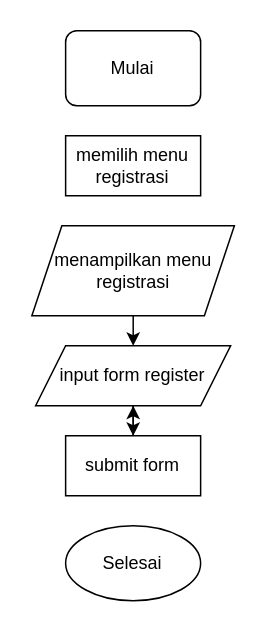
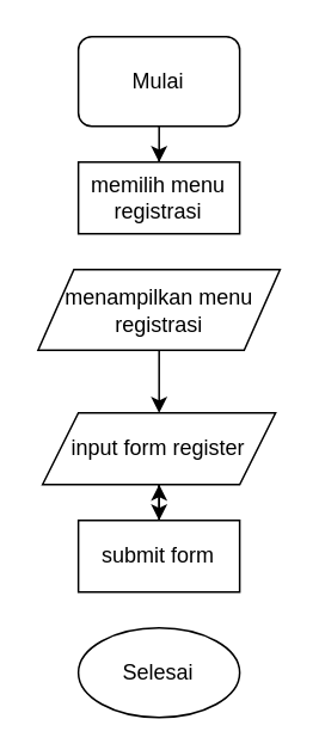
  <mxCell id="0" />
  <mxCell id="1" parent="0" />
+ <mxCell id="2" value="" style="edgeStyle=orthogonalEdgeStyle;rounded=0;orthogonalLoop=1;jettySize=auto;html=1;" edge="1" parent="1" source="3" target="4"><mxGeometry relative="1" as="geometry" /></mxCell>
  <mxCell id="3" value="Mulai" style="whiteSpace=wrap;html=1;rounded=1;" vertex="1" parent="1"><mxGeometry x="43.25" y="20" width="90" height="50" as="geometry" /></mxCell>
  <mxCell id="4" value="memilih menu registrasi" style="rounded=0;whiteSpace=wrap;html=1;" vertex="1" parent="1"><mxGeometry x="43.25" y="90" width="90" height="40" as="geometry" /></mxCell>
  <mxCell id="5" value="" style="edgeStyle=orthogonalEdgeStyle;rounded=0;orthogonalLoop=1;jettySize=auto;html=1;" edge="1" parent="1" source="6"><mxGeometry relative="1" as="geometry"><mxPoint x="88.3" y="230" as="targetPoint" /></mxGeometry></mxCell>
- <mxCell id="6" value="menampilkan menu registrasi" style="shape=parallelogram;perimeter=parallelogramPerimeter;whiteSpace=wrap;html=1;fixedSize=1;" vertex="1" parent="1"><mxGeometry x="20.75" y="150" width="135" height="60" as="geometry" /></mxCell>
+ <mxCell id="6" value="menampilkan menu registrasi" style="shape=parallelogram;perimeter=parallelogramPerimeter;whiteSpace=wrap;html=1;fixedSize=1;" vertex="1" parent="1"><mxGeometry x="20.75" y="150" width="135" height="45" as="geometry" /></mxCell>
  <mxCell id="7" value="" style="edgeStyle=orthogonalEdgeStyle;rounded=0;orthogonalLoop=1;jettySize=auto;html=1;startArrow=none;" edge="1" parent="1" source="10"><mxGeometry relative="1" as="geometry"><mxPoint x="88.3" y="270" as="sourcePoint" /><mxPoint x="88.3" y="290" as="targetPoint" /></mxGeometry></mxCell>
  <mxCell id="8" value="Selesai" style="ellipse;whiteSpace=wrap;html=1;" vertex="1" parent="1"><mxGeometry x="43.25" y="350" width="90" height="50" as="geometry" /></mxCell>
  <mxCell id="9" value="" style="edgeStyle=orthogonalEdgeStyle;rounded=0;orthogonalLoop=1;jettySize=auto;html=1;endArrow=none;" edge="1" parent="1" target="10"><mxGeometry relative="1" as="geometry"><mxPoint x="88.3" y="270" as="sourcePoint" /><mxPoint x="88.3" y="290" as="targetPoint" /></mxGeometry></mxCell>
  <mxCell id="10" value="input form register" style="shape=parallelogram;perimeter=parallelogramPerimeter;whiteSpace=wrap;html=1;fixedSize=1;" vertex="1" parent="1"><mxGeometry x="23.25" y="230" width="130" height="40" as="geometry" /></mxCell>
  <mxCell id="11" value="" style="edgeStyle=orthogonalEdgeStyle;rounded=0;orthogonalLoop=1;jettySize=auto;html=1;" edge="1" parent="1" source="12" target="10"><mxGeometry relative="1" as="geometry" /></mxCell>
  <mxCell id="12" value="submit form" style="rounded=0;whiteSpace=wrap;html=1;" vertex="1" parent="1"><mxGeometry x="43.25" y="290" width="90" height="40" as="geometry" /></mxCell>
